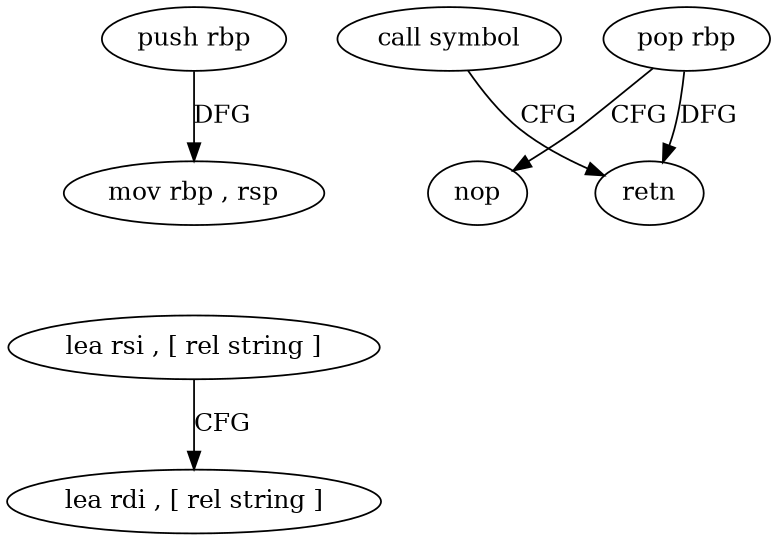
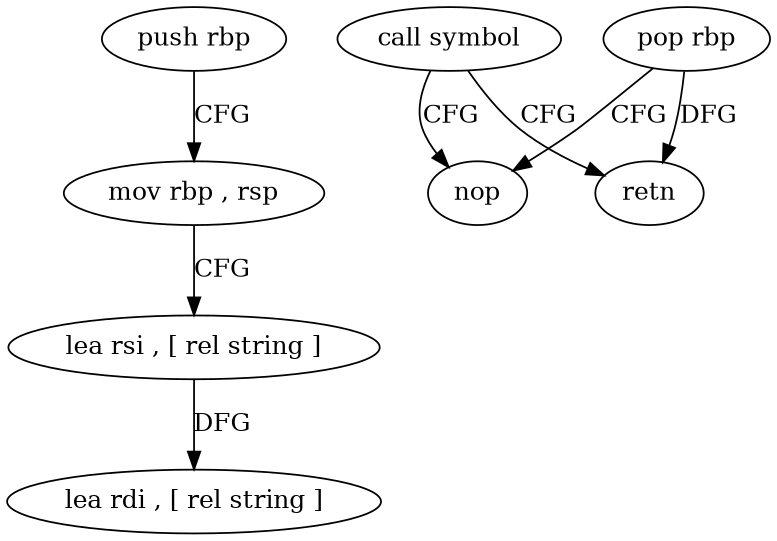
  digraph {
    n1 [label="push rbp"]
    n2 [label="mov rbp , rsp"]
    n3 [label="lea rsi , [ rel string ]"]
    n4 [label="lea rdi , [ rel string ]"]
    n5 [label="call symbol"]
    n6 [label=nop]
    n7 [label=retn]
    n8 [label="pop rbp"]
-   n1 -> n2 [label=DFG]
-   n3 -> n4 [label=CFG]
+   n1 -> n2 [label=CFG]
+   n2 -> n3 [label=CFG]
+   n3 -> n4 [label=DFG]
+   n5 -> n6 [label=CFG]
    n5 -> n7 [label=CFG]
    n8 -> n6 [label=CFG]
    n8 -> n7 [label=DFG]
  }
